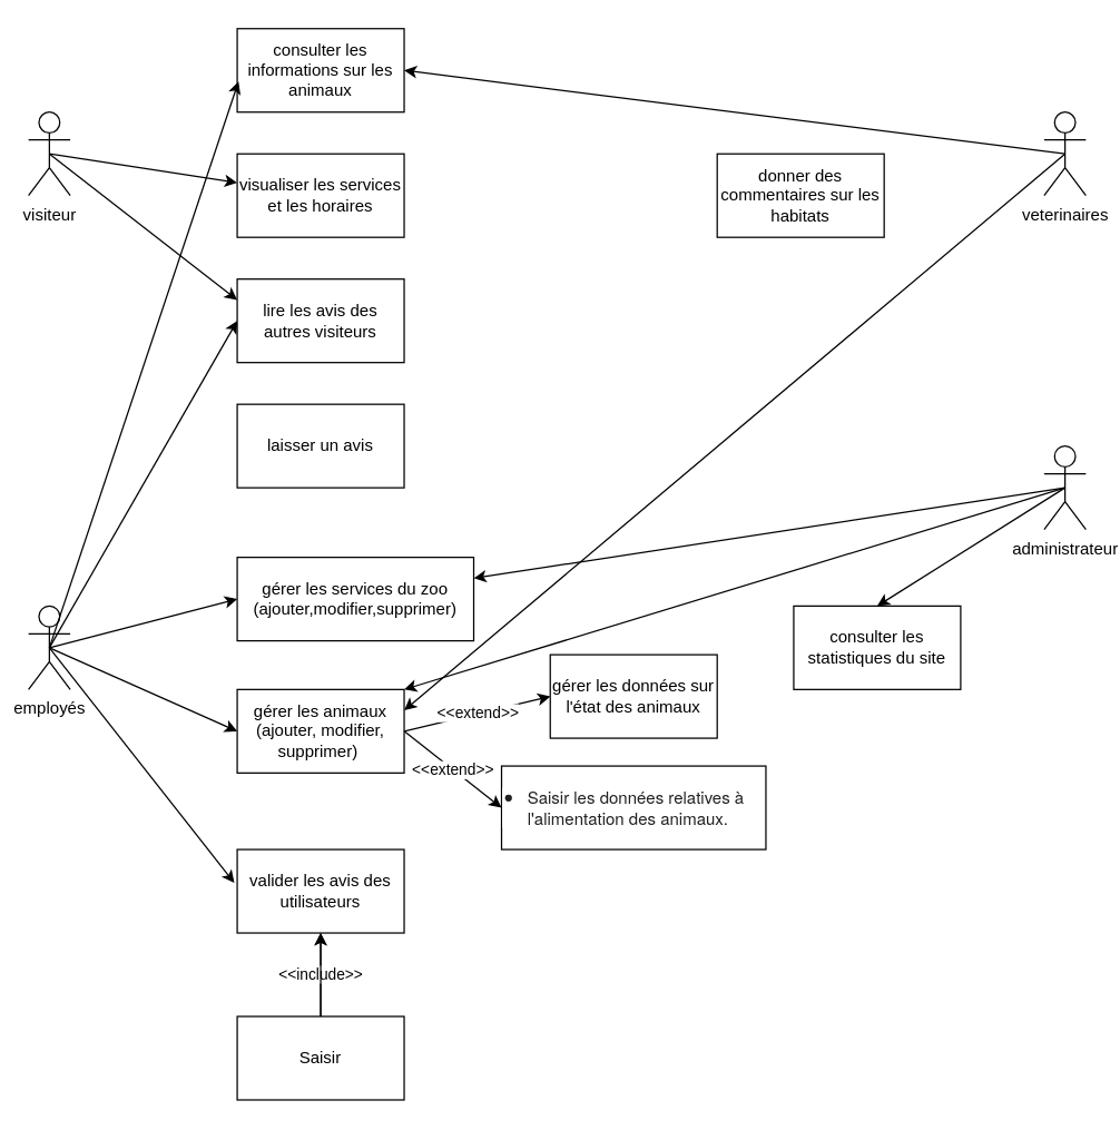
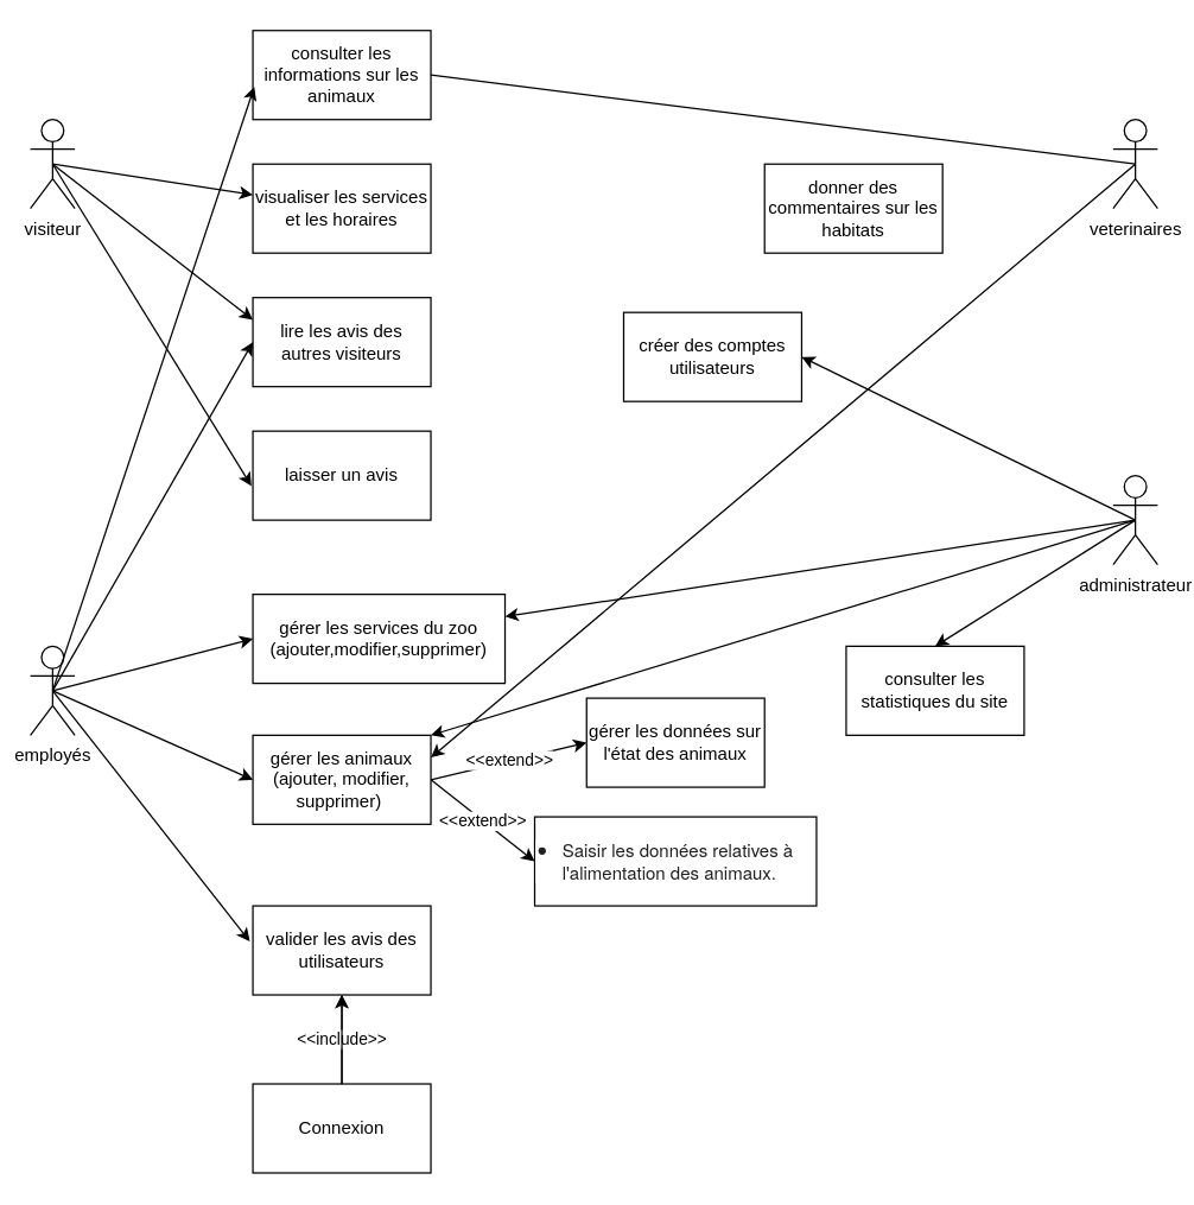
  <mxCell id="0" />
  <mxCell id="1" parent="0" />
  <mxCell id="2" style="edgeStyle=none;rounded=0;orthogonalLoop=1;jettySize=auto;html=1;exitX=0.5;exitY=0.5;exitDx=0;exitDy=0;exitPerimeter=0;" edge="1" parent="1" source="24"><mxGeometry relative="1" as="geometry"><mxPoint x="250" y="146.757" as="targetPoint" /></mxGeometry></mxCell>
  <mxCell id="3" style="edgeStyle=none;rounded=0;orthogonalLoop=1;jettySize=auto;html=1;exitX=0.5;exitY=0.5;exitDx=0;exitDy=0;exitPerimeter=0;entryX=0;entryY=0.25;entryDx=0;entryDy=0;" edge="1" parent="1" source="26"><mxGeometry relative="1" as="geometry"><mxPoint x="250" y="235" as="targetPoint" /></mxGeometry></mxCell>
  <mxCell id="4" value="visiteur" style="shape=umlActor;verticalLabelPosition=bottom;verticalAlign=top;html=1;outlineConnect=0;direction=east;" vertex="1" parent="1"><mxGeometry x="20" y="80" width="30" height="60" as="geometry" /></mxCell>
  <mxCell id="5" value="consulter les informations sur les animaux" style="rounded=0;whiteSpace=wrap;html=1;" vertex="1" parent="1"><mxGeometry x="170" y="20" width="120" height="60" as="geometry" /></mxCell>
  <mxCell id="6" style="edgeStyle=none;rounded=0;orthogonalLoop=1;jettySize=auto;html=1;exitX=0.5;exitY=0.5;exitDx=0;exitDy=0;exitPerimeter=0;entryX=0;entryY=0.5;entryDx=0;entryDy=0;" edge="1" parent="1" source="9" target="26"><mxGeometry relative="1" as="geometry" /></mxCell>
  <mxCell id="7" style="edgeStyle=none;rounded=0;orthogonalLoop=1;jettySize=auto;html=1;exitX=0.5;exitY=0.5;exitDx=0;exitDy=0;exitPerimeter=0;entryX=0;entryY=0.5;entryDx=0;entryDy=0;" edge="1" parent="1" source="9" target="16"><mxGeometry relative="1" as="geometry" /></mxCell>
  <mxCell id="8" style="edgeStyle=none;rounded=0;orthogonalLoop=1;jettySize=auto;html=1;exitX=0.5;exitY=0.5;exitDx=0;exitDy=0;exitPerimeter=0;entryX=0;entryY=0.5;entryDx=0;entryDy=0;" edge="1" parent="1" source="9" target="13"><mxGeometry relative="1" as="geometry" /></mxCell>
  <mxCell id="9" value="employés" style="shape=umlActor;verticalLabelPosition=bottom;verticalAlign=top;html=1;outlineConnect=0;" vertex="1" parent="1"><mxGeometry x="20" y="435" width="30" height="60" as="geometry" /></mxCell>
  <mxCell id="10" value="laisser un avis" style="rounded=0;whiteSpace=wrap;html=1;" vertex="1" parent="1"><mxGeometry x="170" y="290" width="120" height="60" as="geometry" /></mxCell>
+ <mxCell id="11" style="edgeStyle=none;rounded=0;orthogonalLoop=1;jettySize=auto;html=1;exitX=0.5;exitY=0.5;exitDx=0;exitDy=0;exitPerimeter=0;entryX=-0.008;entryY=0.617;entryDx=0;entryDy=0;entryPerimeter=0;" edge="1" parent="1" source="4" target="10"><mxGeometry relative="1" as="geometry" /></mxCell>
  <mxCell id="12" style="edgeStyle=none;rounded=0;orthogonalLoop=1;jettySize=auto;html=1;entryX=0.008;entryY=0.633;entryDx=0;entryDy=0;entryPerimeter=0;exitX=0.5;exitY=0.5;exitDx=0;exitDy=0;exitPerimeter=0;" edge="1" parent="1" source="9" target="5"><mxGeometry relative="1" as="geometry"><mxPoint x="210" y="520" as="sourcePoint" /></mxGeometry></mxCell>
  <mxCell id="13" value="gérer les services du zoo (ajouter,modifier,supprimer)" style="rounded=0;whiteSpace=wrap;html=1;" vertex="1" parent="1"><mxGeometry x="170" y="400" width="170" height="60" as="geometry" /></mxCell>
  <mxCell id="14" value="&amp;lt;&amp;lt;extend&amp;gt;&amp;gt;" style="edgeStyle=none;rounded=0;orthogonalLoop=1;jettySize=auto;html=1;exitX=1;exitY=0.5;exitDx=0;exitDy=0;entryX=0;entryY=0.5;entryDx=0;entryDy=0;" edge="1" parent="1" source="16" target="17"><mxGeometry relative="1" as="geometry" /></mxCell>
  <mxCell id="15" value="&amp;lt;&amp;lt;extend&amp;gt;&amp;gt;" style="edgeStyle=none;rounded=0;orthogonalLoop=1;jettySize=auto;html=1;exitX=1;exitY=0.5;exitDx=0;exitDy=0;entryX=0;entryY=0.5;entryDx=0;entryDy=0;" edge="1" parent="1" source="16" target="30"><mxGeometry relative="1" as="geometry" /></mxCell>
  <mxCell id="16" value="gérer les animaux (ajouter, modifier, supprimer)&amp;nbsp;" style="rounded=0;whiteSpace=wrap;html=1;" vertex="1" parent="1"><mxGeometry x="170" y="495" width="120" height="60" as="geometry" /></mxCell>
  <mxCell id="17" value="&lt;ul style=&quot;margin: 4px 0px; padding-inline-start: 1.125rem; color: rgb(31, 31, 31); font-family: &amp;quot;Google Sans&amp;quot;, &amp;quot;Helvetica Neue&amp;quot;, sans-serif; text-align: start; background-color: rgb(255, 255, 255);&quot; data-sourcepos=&quot;14:1-18:0&quot;&gt;&lt;li style=&quot;margin-bottom: 0px;&quot; data-sourcepos=&quot;16:1-16:60&quot;&gt;&lt;font style=&quot;font-size: 12px;&quot;&gt;Saisir les données relatives à l'alimentation des animaux.&lt;/font&gt;&lt;/li&gt;&lt;/ul&gt;" style="rounded=0;whiteSpace=wrap;html=1;" vertex="1" parent="1"><mxGeometry x="360" y="550" width="190" height="60" as="geometry" /></mxCell>
  <mxCell id="18" value="valider les avis des utilisateurs" style="rounded=0;whiteSpace=wrap;html=1;" vertex="1" parent="1"><mxGeometry x="170" y="610" width="120" height="60" as="geometry" /></mxCell>
  <mxCell id="19" style="edgeStyle=none;rounded=0;orthogonalLoop=1;jettySize=auto;html=1;exitX=0.5;exitY=0.5;exitDx=0;exitDy=0;exitPerimeter=0;entryX=-0.017;entryY=0.4;entryDx=0;entryDy=0;entryPerimeter=0;" edge="1" parent="1" source="9" target="18"><mxGeometry relative="1" as="geometry" /></mxCell>
  <mxCell id="20" value="&amp;lt;&amp;lt;include&amp;gt;&amp;gt;" style="edgeStyle=none;rounded=0;orthogonalLoop=1;jettySize=auto;html=1;exitX=0.5;exitY=0;exitDx=0;exitDy=0;entryX=0.5;entryY=1;entryDx=0;entryDy=0;" edge="1" parent="1" source="22" target="18"><mxGeometry relative="1" as="geometry" /></mxCell>
  <mxCell id="21" value="" style="edgeStyle=none;rounded=0;orthogonalLoop=1;jettySize=auto;html=1;" edge="1" parent="1" source="22" target="18"><mxGeometry relative="1" as="geometry" /></mxCell>
- <mxCell id="22" value="Saisir" style="rounded=0;whiteSpace=wrap;html=1;" vertex="1" parent="1"><mxGeometry x="170" y="730" width="120" height="60" as="geometry" /></mxCell>
+ <mxCell id="22" value="Connexion" style="rounded=0;whiteSpace=wrap;html=1;" vertex="1" parent="1"><mxGeometry x="170" y="730" width="120" height="60" as="geometry" /></mxCell>
  <mxCell id="23" value="" style="edgeStyle=none;rounded=0;orthogonalLoop=1;jettySize=auto;html=1;exitX=0.5;exitY=0.5;exitDx=0;exitDy=0;exitPerimeter=0;" edge="1" parent="1" source="4" target="24"><mxGeometry relative="1" as="geometry"><mxPoint x="35" y="110" as="sourcePoint" /><mxPoint x="250" y="146.757" as="targetPoint" /></mxGeometry></mxCell>
  <mxCell id="24" value="visualiser les services et les horaires" style="rounded=0;whiteSpace=wrap;html=1;" vertex="1" parent="1"><mxGeometry x="170" y="110" width="120" height="60" as="geometry" /></mxCell>
  <mxCell id="25" value="" style="edgeStyle=none;rounded=0;orthogonalLoop=1;jettySize=auto;html=1;exitX=0.5;exitY=0.5;exitDx=0;exitDy=0;exitPerimeter=0;entryX=0;entryY=0.25;entryDx=0;entryDy=0;" edge="1" parent="1" source="4" target="26"><mxGeometry relative="1" as="geometry"><mxPoint x="35" y="110" as="sourcePoint" /><mxPoint x="250" y="235" as="targetPoint" /></mxGeometry></mxCell>
  <mxCell id="26" value="lire les avis des autres visiteurs" style="rounded=0;whiteSpace=wrap;html=1;" vertex="1" parent="1"><mxGeometry x="170" y="200" width="120" height="60" as="geometry" /></mxCell>
- <mxCell id="27" style="edgeStyle=none;rounded=0;orthogonalLoop=1;jettySize=auto;html=1;exitX=0.5;exitY=0.5;exitDx=0;exitDy=0;exitPerimeter=0;entryX=1;entryY=0.5;entryDx=0;entryDy=0;" edge="1" parent="1" source="29" target="5"><mxGeometry relative="1" as="geometry" /></mxCell>
+ <mxCell id="27" style="edgeStyle=none;rounded=0;orthogonalLoop=1;jettySize=auto;html=1;exitX=0.5;exitY=0.5;exitDx=0;exitDy=0;exitPerimeter=0;entryX=1;entryY=0.5;entryDx=0;entryDy=0;endArrow=none;" edge="1" parent="1" source="29" target="5"><mxGeometry relative="1" as="geometry" /></mxCell>
  <mxCell id="28" style="edgeStyle=none;rounded=0;orthogonalLoop=1;jettySize=auto;html=1;exitX=0.5;exitY=0.5;exitDx=0;exitDy=0;exitPerimeter=0;entryX=1;entryY=0.25;entryDx=0;entryDy=0;" edge="1" parent="1" source="29" target="16"><mxGeometry relative="1" as="geometry" /></mxCell>
  <mxCell id="29" value="veterinaires&lt;div&gt;&lt;br&gt;&lt;/div&gt;" style="shape=umlActor;verticalLabelPosition=bottom;verticalAlign=top;html=1;outlineConnect=0;" vertex="1" parent="1"><mxGeometry x="750" y="80" width="30" height="60" as="geometry" /></mxCell>
  <mxCell id="30" value="gérer les données sur l'état des animaux" style="rounded=0;whiteSpace=wrap;html=1;" vertex="1" parent="1"><mxGeometry x="395" y="470" width="120" height="60" as="geometry" /></mxCell>
  <mxCell id="31" value="donner des commentaires sur les habitats" style="rounded=0;whiteSpace=wrap;html=1;" vertex="1" parent="1"><mxGeometry x="515" y="110" width="120" height="60" as="geometry" /></mxCell>
+ <mxCell id="32" style="edgeStyle=none;rounded=0;orthogonalLoop=1;jettySize=auto;html=1;exitX=0.5;exitY=0.5;exitDx=0;exitDy=0;exitPerimeter=0;entryX=1;entryY=0.5;entryDx=0;entryDy=0;" edge="1" parent="1" source="36" target="37"><mxGeometry relative="1" as="geometry" /></mxCell>
  <mxCell id="33" style="edgeStyle=none;rounded=0;orthogonalLoop=1;jettySize=auto;html=1;exitX=0.5;exitY=0.5;exitDx=0;exitDy=0;exitPerimeter=0;entryX=1;entryY=0.25;entryDx=0;entryDy=0;" edge="1" parent="1" source="36" target="13"><mxGeometry relative="1" as="geometry" /></mxCell>
  <mxCell id="34" style="edgeStyle=none;rounded=0;orthogonalLoop=1;jettySize=auto;html=1;exitX=0.5;exitY=0.5;exitDx=0;exitDy=0;exitPerimeter=0;entryX=1;entryY=0;entryDx=0;entryDy=0;" edge="1" parent="1" source="36" target="16"><mxGeometry relative="1" as="geometry" /></mxCell>
  <mxCell id="35" style="edgeStyle=none;rounded=0;orthogonalLoop=1;jettySize=auto;html=1;exitX=0.5;exitY=0.5;exitDx=0;exitDy=0;exitPerimeter=0;entryX=0.5;entryY=0;entryDx=0;entryDy=0;" edge="1" parent="1" source="36" target="38"><mxGeometry relative="1" as="geometry" /></mxCell>
  <mxCell id="36" value="administrateur&lt;div&gt;&lt;br&gt;&lt;/div&gt;" style="shape=umlActor;verticalLabelPosition=bottom;verticalAlign=top;html=1;outlineConnect=0;" vertex="1" parent="1"><mxGeometry x="750" y="320" width="30" height="60" as="geometry" /></mxCell>
+ <mxCell id="37" value="créer des comptes utilisateurs" style="rounded=0;whiteSpace=wrap;html=1;" vertex="1" parent="1"><mxGeometry x="420" y="210" width="120" height="60" as="geometry" /></mxCell>
  <mxCell id="38" value="consulter les statistiques du site" style="rounded=0;whiteSpace=wrap;html=1;" vertex="1" parent="1"><mxGeometry x="570" y="435" width="120" height="60" as="geometry" /></mxCell>
